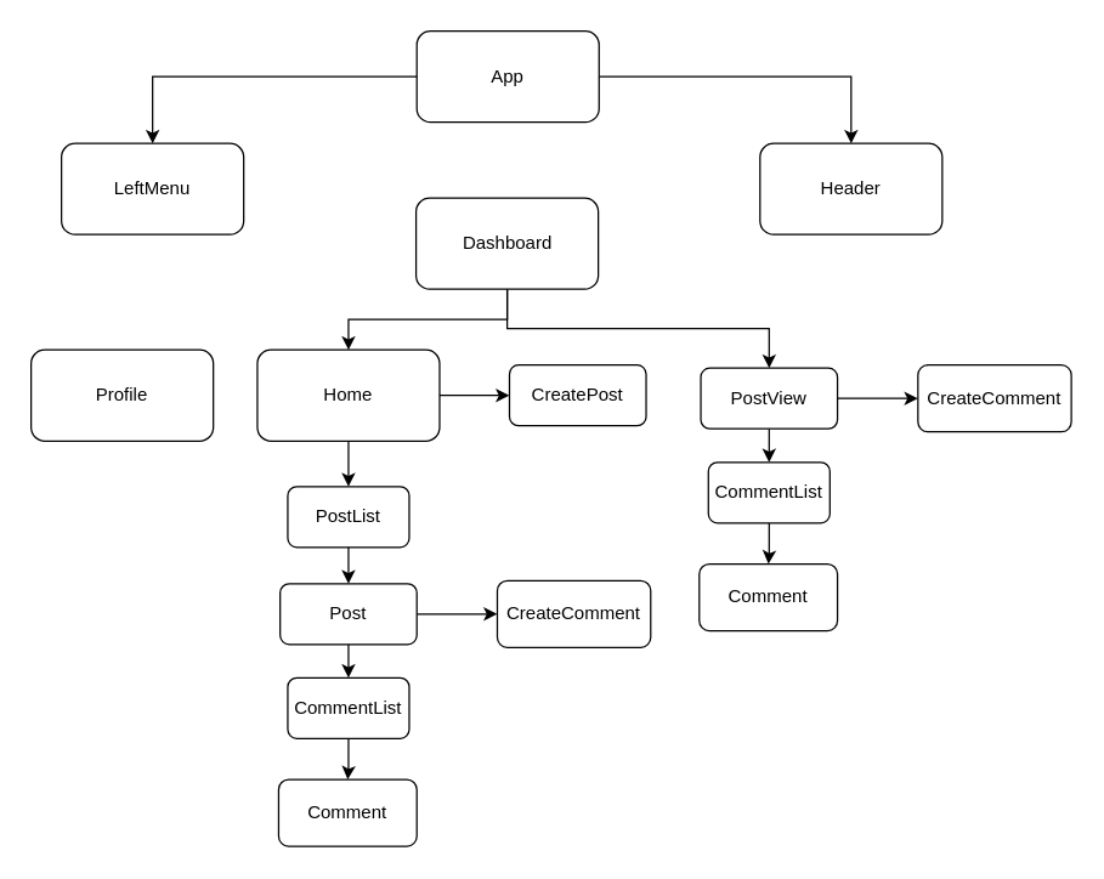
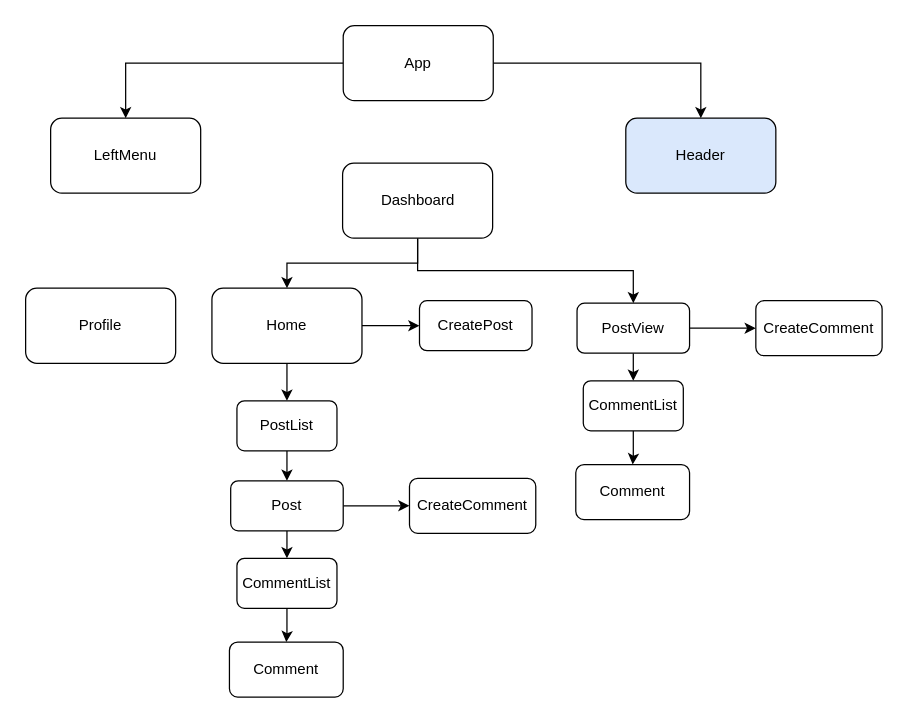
  <mxCell id="0" />
  <mxCell id="1" parent="0" />
  <mxCell id="2" style="edgeStyle=orthogonalEdgeStyle;rounded=0;orthogonalLoop=1;jettySize=auto;html=1;exitX=0;exitY=0.5;exitDx=0;exitDy=0;" edge="1" parent="1" source="4" target="8"><mxGeometry relative="1" as="geometry" /></mxCell>
  <mxCell id="3" value="" style="edgeStyle=orthogonalEdgeStyle;rounded=0;orthogonalLoop=1;jettySize=auto;html=1;" edge="1" parent="1" source="4" target="9"><mxGeometry relative="1" as="geometry" /></mxCell>
  <mxCell id="4" value="App" style="rounded=1;whiteSpace=wrap;html=1;" vertex="1" parent="1"><mxGeometry x="274" y="20" width="120" height="60" as="geometry" /></mxCell>
  <mxCell id="5" value="" style="edgeStyle=orthogonalEdgeStyle;rounded=0;orthogonalLoop=1;jettySize=auto;html=1;" edge="1" parent="1" source="7" target="12"><mxGeometry relative="1" as="geometry" /></mxCell>
  <mxCell id="6" style="edgeStyle=orthogonalEdgeStyle;rounded=0;orthogonalLoop=1;jettySize=auto;html=1;exitX=0.5;exitY=1;exitDx=0;exitDy=0;entryX=0.5;entryY=0;entryDx=0;entryDy=0;" edge="1" parent="1" source="7" target="26"><mxGeometry relative="1" as="geometry" /></mxCell>
  <mxCell id="7" value="Dashboard" style="rounded=1;whiteSpace=wrap;html=1;" vertex="1" parent="1"><mxGeometry x="273.5" y="130" width="120" height="60" as="geometry" /></mxCell>
  <mxCell id="8" value="LeftMenu" style="rounded=1;whiteSpace=wrap;html=1;" vertex="1" parent="1"><mxGeometry x="40" y="94" width="120" height="60" as="geometry" /></mxCell>
- <mxCell id="9" value="Header" style="whiteSpace=wrap;html=1;rounded=1;" vertex="1" parent="1"><mxGeometry x="500" y="94" width="120" height="60" as="geometry" /></mxCell>
+ <mxCell id="9" value="Header" style="whiteSpace=wrap;html=1;rounded=1;fillColor=#dae8fc;" vertex="1" parent="1"><mxGeometry x="500" y="94" width="120" height="60" as="geometry" /></mxCell>
  <mxCell id="10" value="" style="edgeStyle=orthogonalEdgeStyle;rounded=0;orthogonalLoop=1;jettySize=auto;html=1;" edge="1" parent="1" source="12" target="14"><mxGeometry relative="1" as="geometry" /></mxCell>
  <mxCell id="11" value="" style="edgeStyle=orthogonalEdgeStyle;rounded=0;orthogonalLoop=1;jettySize=auto;html=1;" edge="1" parent="1" source="12" target="21"><mxGeometry relative="1" as="geometry" /></mxCell>
  <mxCell id="12" value="Home" style="whiteSpace=wrap;html=1;rounded=1;" vertex="1" parent="1"><mxGeometry x="169" y="230" width="120" height="60" as="geometry" /></mxCell>
  <mxCell id="13" value="" style="edgeStyle=orthogonalEdgeStyle;rounded=0;orthogonalLoop=1;jettySize=auto;html=1;" edge="1" parent="1" source="14" target="17"><mxGeometry relative="1" as="geometry" /></mxCell>
  <mxCell id="14" value="PostList" style="whiteSpace=wrap;html=1;rounded=1;" vertex="1" parent="1"><mxGeometry x="189" y="320" width="80" height="40" as="geometry" /></mxCell>
  <mxCell id="15" value="" style="edgeStyle=orthogonalEdgeStyle;rounded=0;orthogonalLoop=1;jettySize=auto;html=1;" edge="1" parent="1" source="17" target="19"><mxGeometry relative="1" as="geometry" /></mxCell>
  <mxCell id="16" value="" style="edgeStyle=orthogonalEdgeStyle;rounded=0;orthogonalLoop=1;jettySize=auto;html=1;" edge="1" parent="1" source="17" target="23"><mxGeometry relative="1" as="geometry" /></mxCell>
  <mxCell id="17" value="Post" style="whiteSpace=wrap;html=1;rounded=1;" vertex="1" parent="1"><mxGeometry x="184" y="384" width="90" height="40" as="geometry" /></mxCell>
  <mxCell id="18" value="" style="edgeStyle=orthogonalEdgeStyle;rounded=0;orthogonalLoop=1;jettySize=auto;html=1;" edge="1" parent="1" source="19" target="22"><mxGeometry relative="1" as="geometry" /></mxCell>
  <mxCell id="19" value="CommentList" style="whiteSpace=wrap;html=1;rounded=1;" vertex="1" parent="1"><mxGeometry x="189" y="446" width="80" height="40" as="geometry" /></mxCell>
  <mxCell id="20" value="Profile" style="rounded=1;whiteSpace=wrap;html=1;" vertex="1" parent="1"><mxGeometry x="20" y="230" width="120" height="60" as="geometry" /></mxCell>
  <mxCell id="21" value="CreatePost" style="whiteSpace=wrap;html=1;rounded=1;" vertex="1" parent="1"><mxGeometry x="335" y="240" width="90" height="40" as="geometry" /></mxCell>
  <mxCell id="22" value="Comment" style="whiteSpace=wrap;html=1;rounded=1;" vertex="1" parent="1"><mxGeometry x="183" y="513" width="91" height="44" as="geometry" /></mxCell>
  <mxCell id="23" value="CreateComment" style="whiteSpace=wrap;html=1;rounded=1;" vertex="1" parent="1"><mxGeometry x="327" y="382" width="101" height="44" as="geometry" /></mxCell>
  <mxCell id="24" value="" style="edgeStyle=orthogonalEdgeStyle;rounded=0;orthogonalLoop=1;jettySize=auto;html=1;" edge="1" source="26" target="28" parent="1"><mxGeometry relative="1" as="geometry" /></mxCell>
  <mxCell id="25" value="" style="edgeStyle=orthogonalEdgeStyle;rounded=0;orthogonalLoop=1;jettySize=auto;html=1;" edge="1" source="26" target="30" parent="1"><mxGeometry relative="1" as="geometry" /></mxCell>
  <mxCell id="26" value="PostView" style="whiteSpace=wrap;html=1;rounded=1;" vertex="1" parent="1"><mxGeometry x="461" y="242" width="90" height="40" as="geometry" /></mxCell>
  <mxCell id="27" value="" style="edgeStyle=orthogonalEdgeStyle;rounded=0;orthogonalLoop=1;jettySize=auto;html=1;" edge="1" source="28" target="29" parent="1"><mxGeometry relative="1" as="geometry" /></mxCell>
  <mxCell id="28" value="CommentList" style="whiteSpace=wrap;html=1;rounded=1;" vertex="1" parent="1"><mxGeometry x="466" y="304" width="80" height="40" as="geometry" /></mxCell>
  <mxCell id="29" value="Comment" style="whiteSpace=wrap;html=1;rounded=1;" vertex="1" parent="1"><mxGeometry x="460" y="371" width="91" height="44" as="geometry" /></mxCell>
  <mxCell id="30" value="CreateComment" style="whiteSpace=wrap;html=1;rounded=1;" vertex="1" parent="1"><mxGeometry x="604" y="240" width="101" height="44" as="geometry" /></mxCell>
